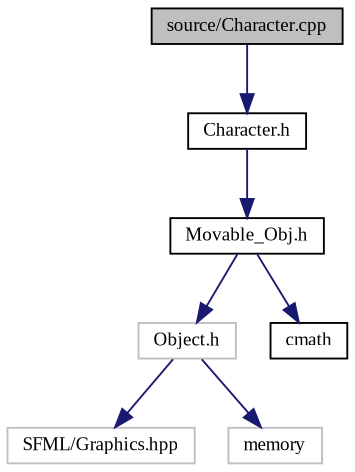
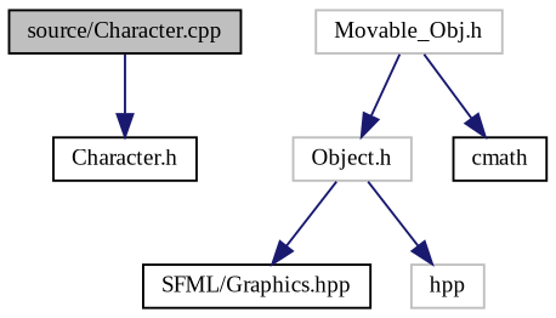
  digraph {
    fontname="Liberation Serif"
    node [color=black fillcolor=white fontname="Liberation Serif" fontsize=10 shape=record style=filled]
    edge [color=midnightblue fontname="Liberation Serif" fontsize=10 labelfontname=Helvetica labelfontsize=10 style=solid]
    n1 [fillcolor=grey75 fontcolor=black height=0.2 label="source/Character.cpp" width=0.4]
    n2 [height=0.2 label="Character.h" width=0.4]
-   n3 [height=0.2 label="Movable_Obj.h" width=0.4]
+   n3 [color=grey75 height=0.2 label="Movable_Obj.h" width=0.4]
    n4 [color=grey75 height=0.2 label="Object.h" width=0.4]
    n5 [height=0.2 label=cmath width=0.4]
-   n6 [color=grey75 height=0.2 label="SFML/Graphics.hpp" width=0.4]
-   n7 [color=grey75 height=0.2 label=memory width=0.4]
+   n6 [height=0.2 label="SFML/Graphics.hpp" width=0.4]
+   n7 [color=grey75 height=0.2 label=hpp width=0.4]
    n1 -> n2
-   n2 -> n3
    n3 -> n4
    n3 -> n5
    n4 -> n6
    n4 -> n7
  }
